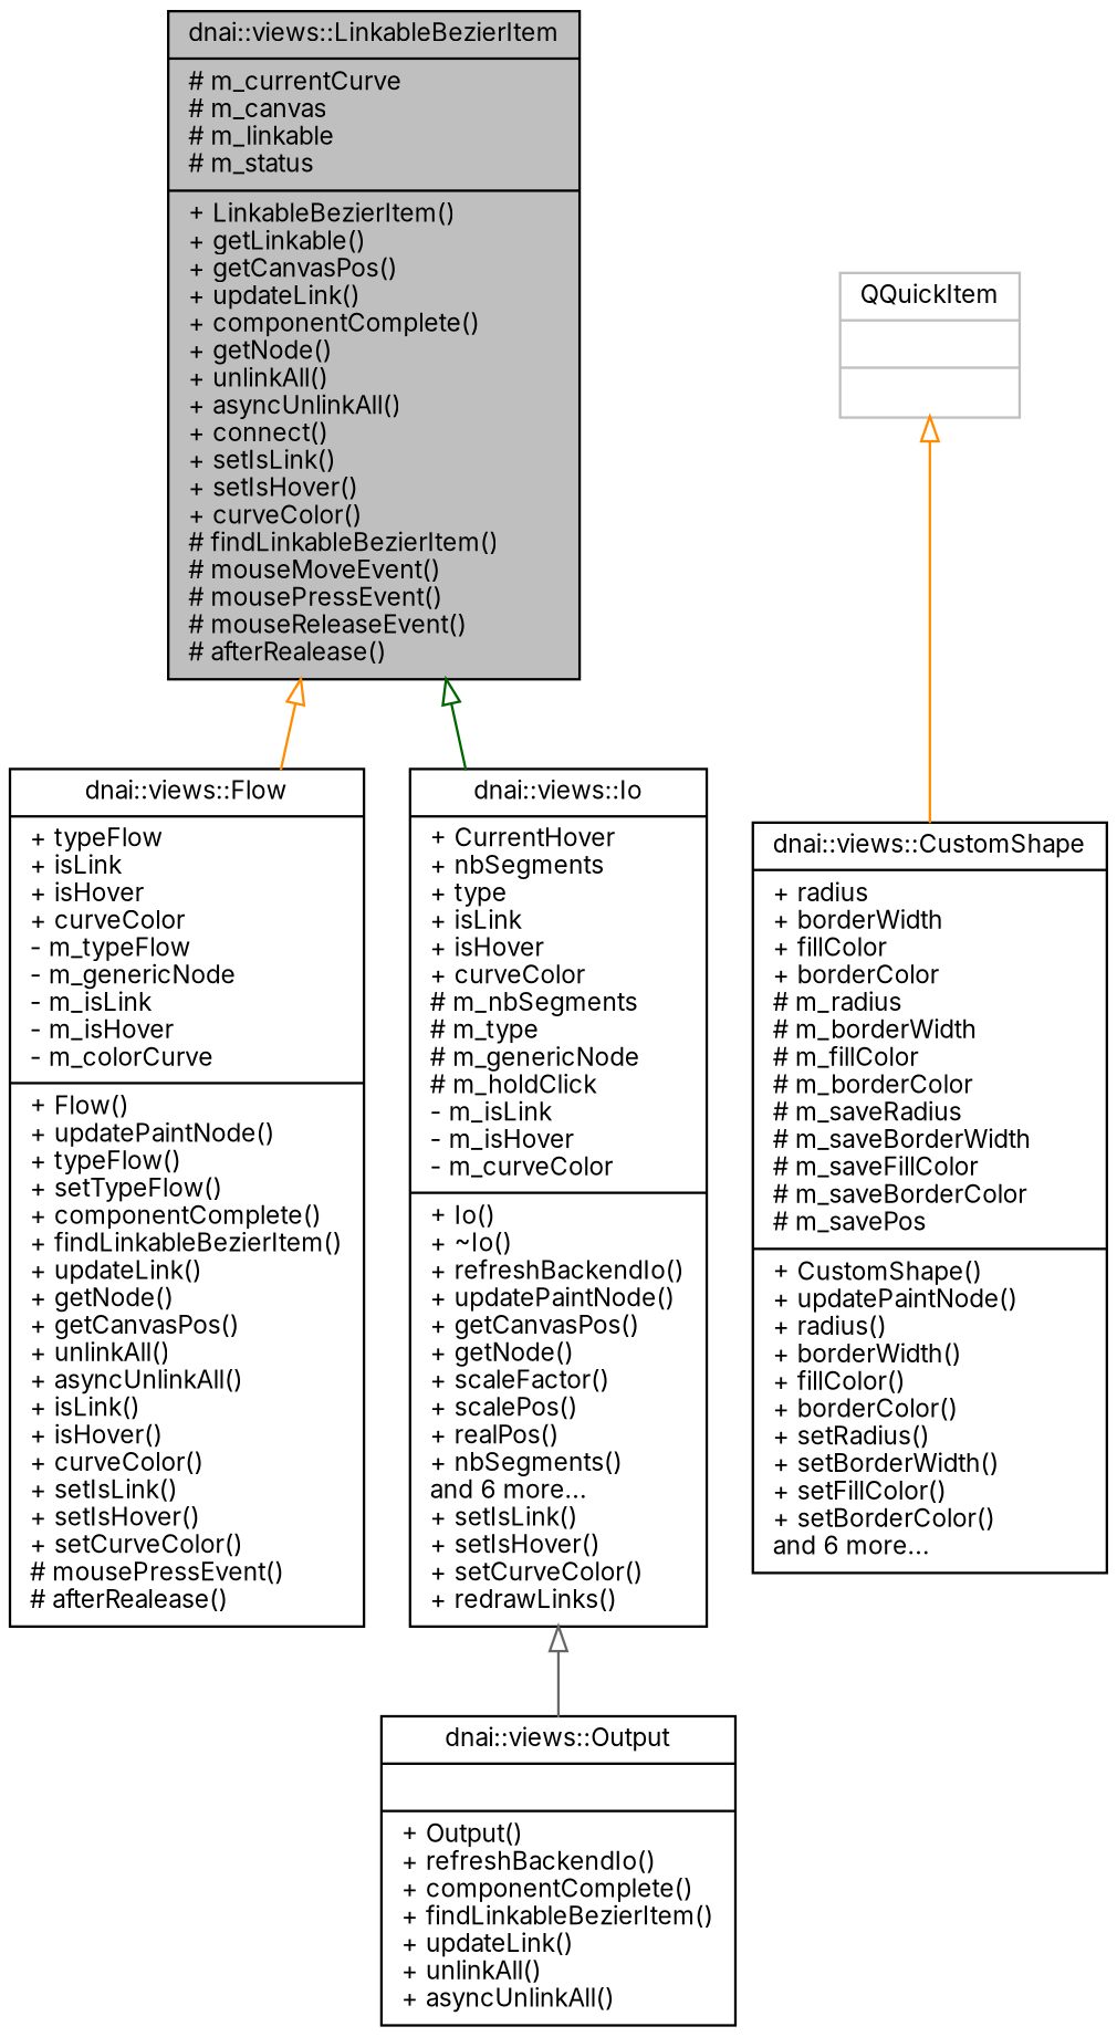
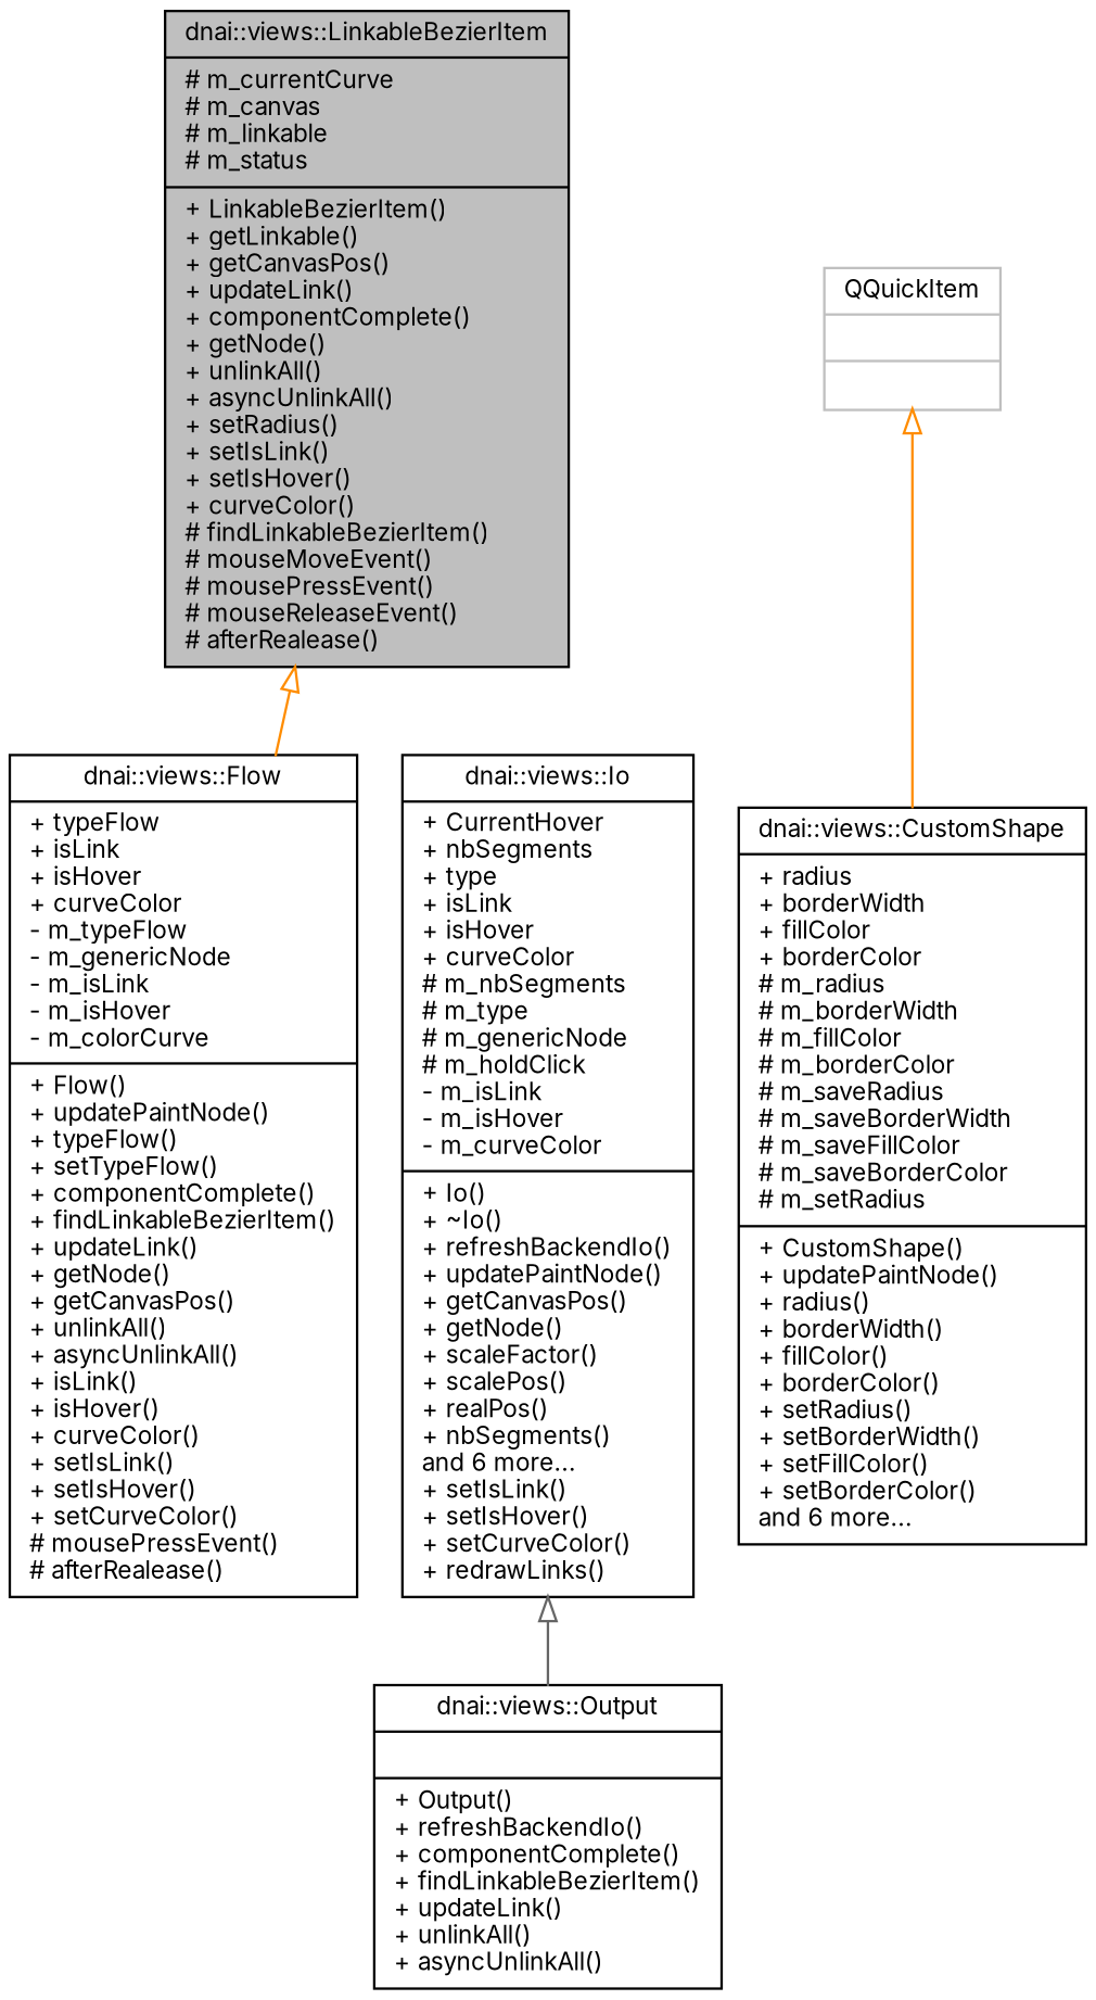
  digraph {
    fontname=Inter
    node [color=black fillcolor=white fontname=Inter fontsize=10 shape=record style=filled]
    edge [arrowtail=onormal color=darkorange dir=back fontname=Inter fontsize=10 labelfontname=Helvetica labelfontsize=10 style=solid]
-   n1 [fillcolor=grey75 fontcolor=black height=0.2 label="{dnai::views::LinkableBezierItem\n|# m_currentCurve\l# m_canvas\l# m_linkable\l# m_status\l|+ LinkableBezierItem()\l+ getLinkable()\l+ getCanvasPos()\l+ updateLink()\l+ componentComplete()\l+ getNode()\l+ unlinkAll()\l+ asyncUnlinkAll()\l+ connect()\l+ setIsLink()\l+ setIsHover()\l+ curveColor()\l# findLinkableBezierItem()\l# mouseMoveEvent()\l# mousePressEvent()\l# mouseReleaseEvent()\l# afterRealease()\l}" width=0.4]
+   n1 [fillcolor=grey75 fontcolor=black height=0.2 label="{dnai::views::LinkableBezierItem\n|# m_currentCurve\l# m_canvas\l# m_linkable\l# m_status\l|+ LinkableBezierItem()\l+ getLinkable()\l+ getCanvasPos()\l+ updateLink()\l+ componentComplete()\l+ getNode()\l+ unlinkAll()\l+ asyncUnlinkAll()\l+ setRadius()\l+ setIsLink()\l+ setIsHover()\l+ curveColor()\l# findLinkableBezierItem()\l# mouseMoveEvent()\l# mousePressEvent()\l# mouseReleaseEvent()\l# afterRealease()\l}" width=0.4]
    n2 [height=0.2 label="{dnai::views::Flow\n|+ typeFlow\l+ isLink\l+ isHover\l+ curveColor\l- m_typeFlow\l- m_genericNode\l- m_isLink\l- m_isHover\l- m_colorCurve\l|+ Flow()\l+ updatePaintNode()\l+ typeFlow()\l+ setTypeFlow()\l+ componentComplete()\l+ findLinkableBezierItem()\l+ updateLink()\l+ getNode()\l+ getCanvasPos()\l+ unlinkAll()\l+ asyncUnlinkAll()\l+ isLink()\l+ isHover()\l+ curveColor()\l+ setIsLink()\l+ setIsHover()\l+ setCurveColor()\l# mousePressEvent()\l# afterRealease()\l}" width=0.4]
    n3 [height=0.2 label="{dnai::views::Io\n|+ CurrentHover\l+ nbSegments\l+ type\l+ isLink\l+ isHover\l+ curveColor\l# m_nbSegments\l# m_type\l# m_genericNode\l# m_holdClick\l- m_isLink\l- m_isHover\l- m_curveColor\l|+ Io()\l+ ~Io()\l+ refreshBackendIo()\l+ updatePaintNode()\l+ getCanvasPos()\l+ getNode()\l+ scaleFactor()\l+ scalePos()\l+ realPos()\l+ nbSegments()\land 6 more...\l+ setIsLink()\l+ setIsHover()\l+ setCurveColor()\l+ redrawLinks()\l}" width=0.4]
    n4 [height=0.2 label="{dnai::views::Output\n||+ Output()\l+ refreshBackendIo()\l+ componentComplete()\l+ findLinkableBezierItem()\l+ updateLink()\l+ unlinkAll()\l+ asyncUnlinkAll()\l}" width=0.4]
-   n5 [height=0.2 label="{dnai::views::CustomShape\n|+ radius\l+ borderWidth\l+ fillColor\l+ borderColor\l# m_radius\l# m_borderWidth\l# m_fillColor\l# m_borderColor\l# m_saveRadius\l# m_saveBorderWidth\l# m_saveFillColor\l# m_saveBorderColor\l# m_savePos\l|+ CustomShape()\l+ updatePaintNode()\l+ radius()\l+ borderWidth()\l+ fillColor()\l+ borderColor()\l+ setRadius()\l+ setBorderWidth()\l+ setFillColor()\l+ setBorderColor()\land 6 more...\l}" width=0.4]
+   n5 [height=0.2 label="{dnai::views::CustomShape\n|+ radius\l+ borderWidth\l+ fillColor\l+ borderColor\l# m_radius\l# m_borderWidth\l# m_fillColor\l# m_borderColor\l# m_saveRadius\l# m_saveBorderWidth\l# m_saveFillColor\l# m_saveBorderColor\l# m_setRadius\l|+ CustomShape()\l+ updatePaintNode()\l+ radius()\l+ borderWidth()\l+ fillColor()\l+ borderColor()\l+ setRadius()\l+ setBorderWidth()\l+ setFillColor()\l+ setBorderColor()\land 6 more...\l}" width=0.4]
    n6 [color=grey75 height=0.2 label="{QQuickItem\n||}" width=0.4]
    n1 -> n2
-   n1 -> n3 [color=darkgreen]
    n3 -> n4 [color=gray40]
    n6 -> n5
  }
